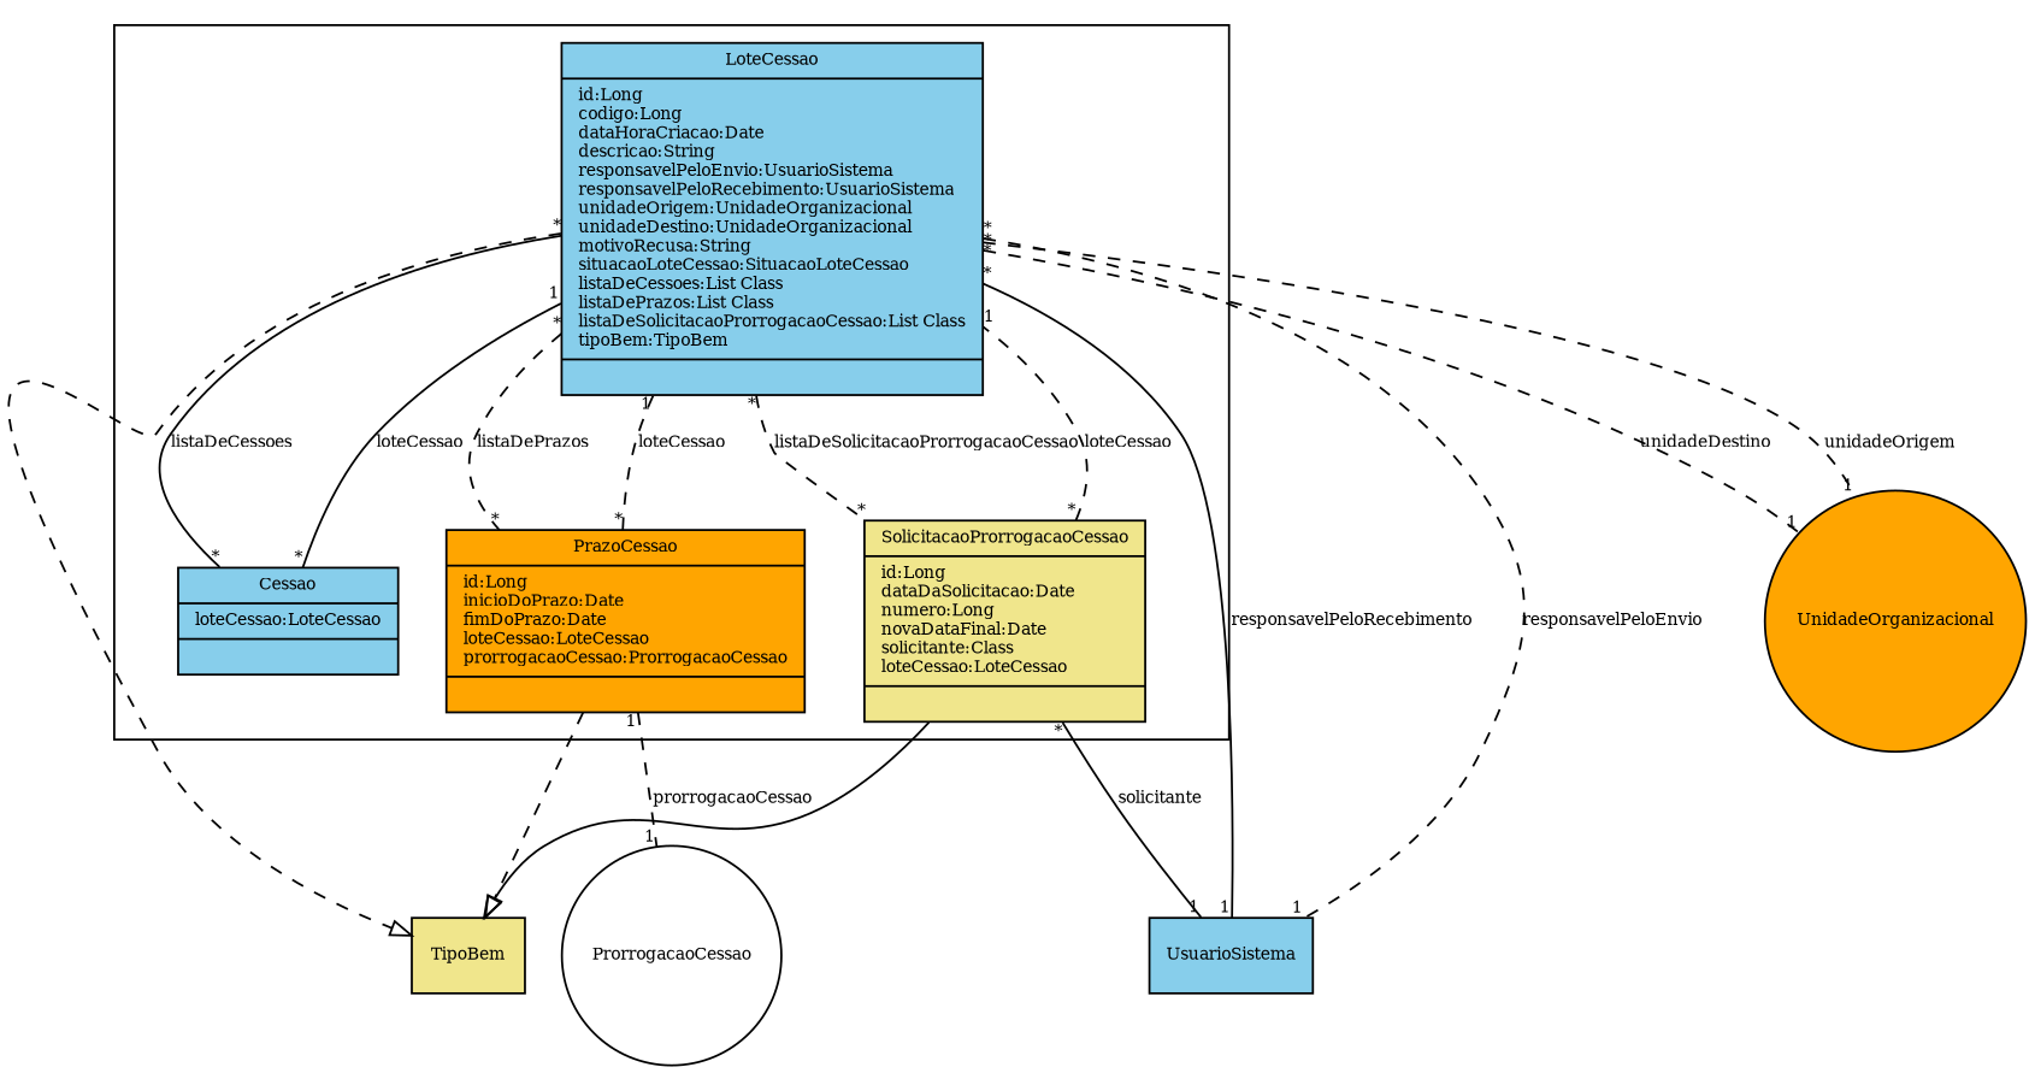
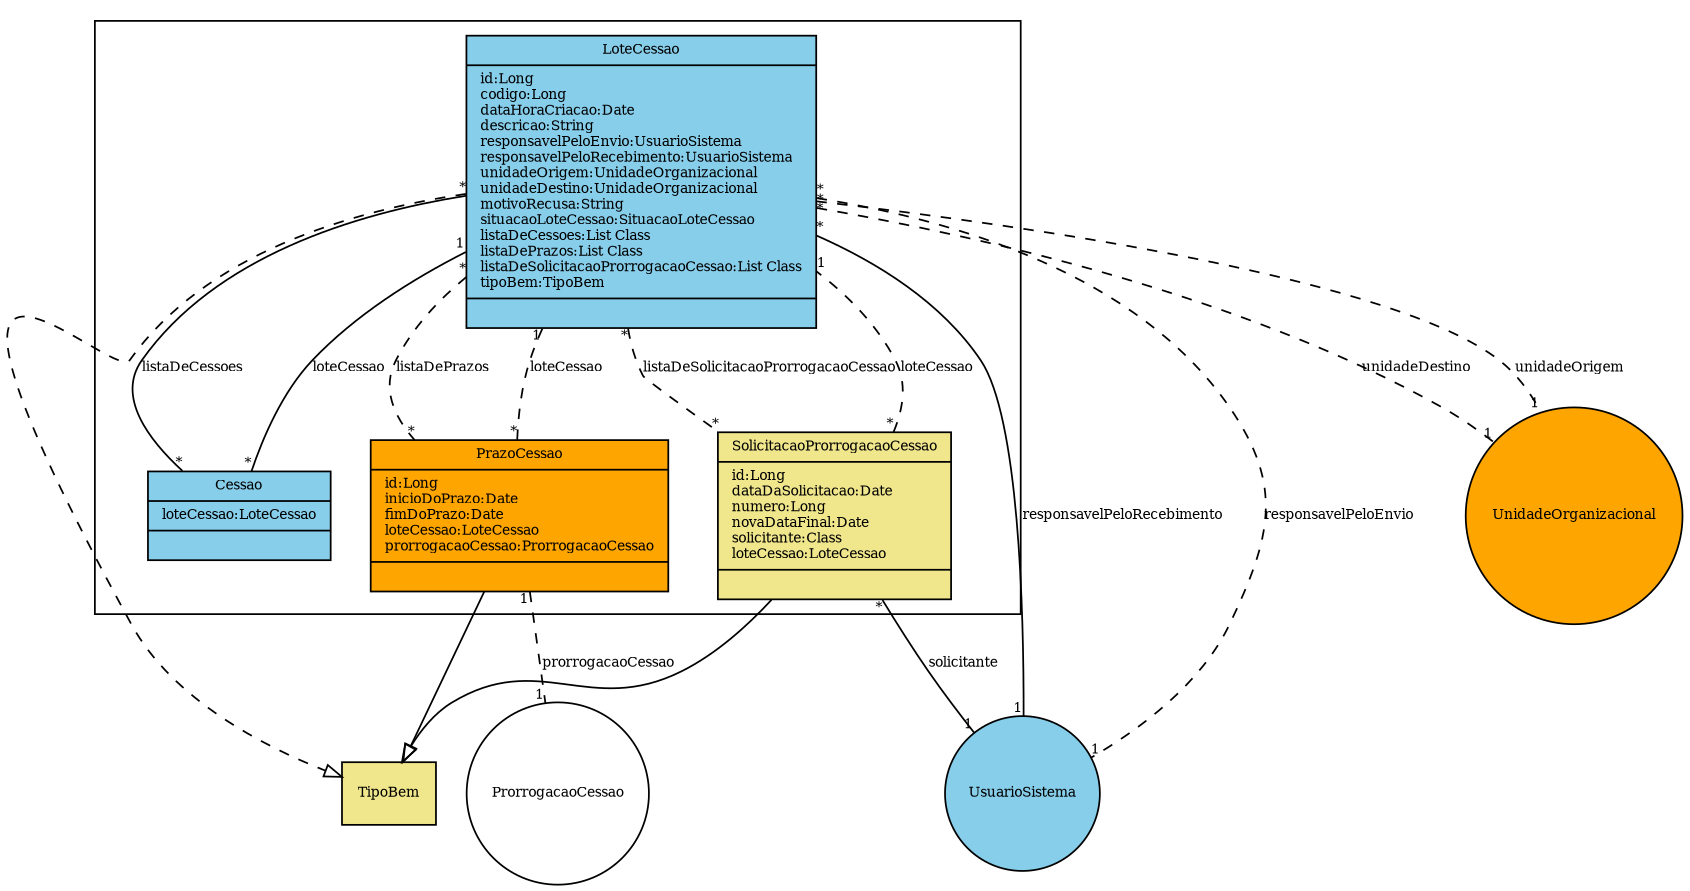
  digraph {
    fontname="Times-Roman"
    fontsize=8
    node [fillcolor=skyblue fontname="Times-Roman" fontsize=8 shape=record style=filled]
    edge [arrowhead=none fontname="Times-Roman" fontsize=8 headlabel=1 style=dashed taillabel="*"]
    n1 [label="{LoteCessao|id:Long\lcodigo:Long\ldataHoraCriacao:Date\ldescricao:String\lresponsavelPeloEnvio:UsuarioSistema\lresponsavelPeloRecebimento:UsuarioSistema\lunidadeOrigem:UnidadeOrganizacional\lunidadeDestino:UnidadeOrganizacional\lmotivoRecusa:String\lsituacaoLoteCessao:SituacaoLoteCessao\llistaDeCessoes:List Class\llistaDePrazos:List Class\llistaDeSolicitacaoProrrogacaoCessao:List Class\ltipoBem:TipoBem\l|\l}"]
    n2 [label="{Cessao|loteCessao:LoteCessao\l|\l}"]
    n3 [fillcolor=orange label="{PrazoCessao|id:Long\linicioDoPrazo:Date\lfimDoPrazo:Date\lloteCessao:LoteCessao\lprorrogacaoCessao:ProrrogacaoCessao\l|\l}"]
    n4 [fillcolor=khaki label="{SolicitacaoProrrogacaoCessao|id:Long\ldataDaSolicitacao:Date\lnumero:Long\lnovaDataFinal:Date\lsolicitante:Class\lloteCessao:LoteCessao\l|\l}"]
-   UsuarioSistema [shape=box]
+   UsuarioSistema [shape=circle]
    UnidadeOrganizacional [fillcolor=orange shape=circle]
    n7 [fillcolor=khaki label=TipoBem shape=box]
    ProrrogacaoCessao [fillcolor=white shape=circle]
    subgraph cluster_1 {
      n1
      n2
      n3
      n4
    }
    n1 -> n2 [headlabel="*" label=listaDeCessoes style=solid]
    n1 -> n3 [headlabel="*" label=listaDePrazos]
    n1 -> n4 [headlabel="*" label=listaDeSolicitacaoProrrogacaoCessao]
    n1 -> UsuarioSistema [label=responsavelPeloEnvio]
    n1 -> UsuarioSistema [label=responsavelPeloRecebimento style=solid]
    n1 -> UnidadeOrganizacional [label=unidadeOrigem]
    n1 -> UnidadeOrganizacional [label=unidadeDestino]
    n1 -> n7 [arrowhead=empty headlabel="" taillabel=""]
    n2 -> n1 [label=loteCessao style=solid]
    n3 -> n1 [label=loteCessao]
-   n3 -> n7 [arrowhead=empty headlabel="" taillabel=""]
+   n3 -> n7 [arrowhead=empty style=solid headlabel="" taillabel=""]
    n3 -> ProrrogacaoCessao [label=prorrogacaoCessao taillabel=1]
    n4 -> n1 [label=loteCessao]
    n4 -> UsuarioSistema [label=solicitante style=solid]
    n4 -> n7 [arrowhead=empty style=solid headlabel="" taillabel=""]
  }
